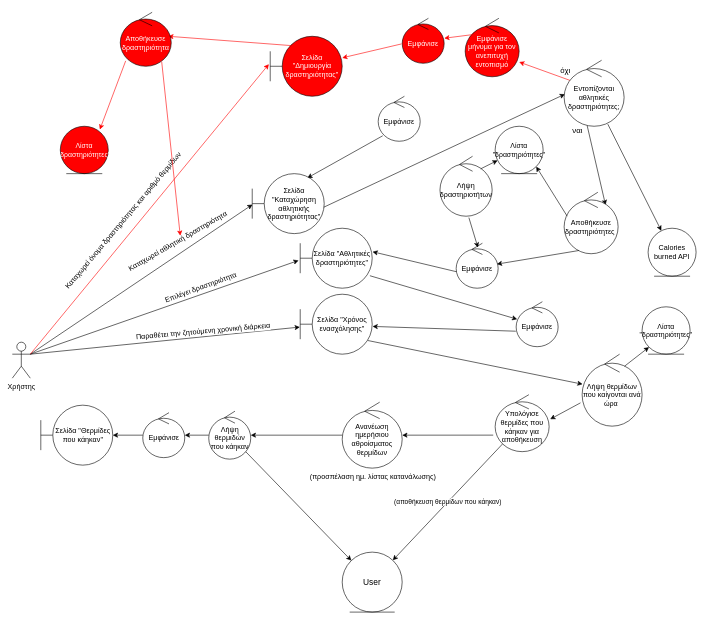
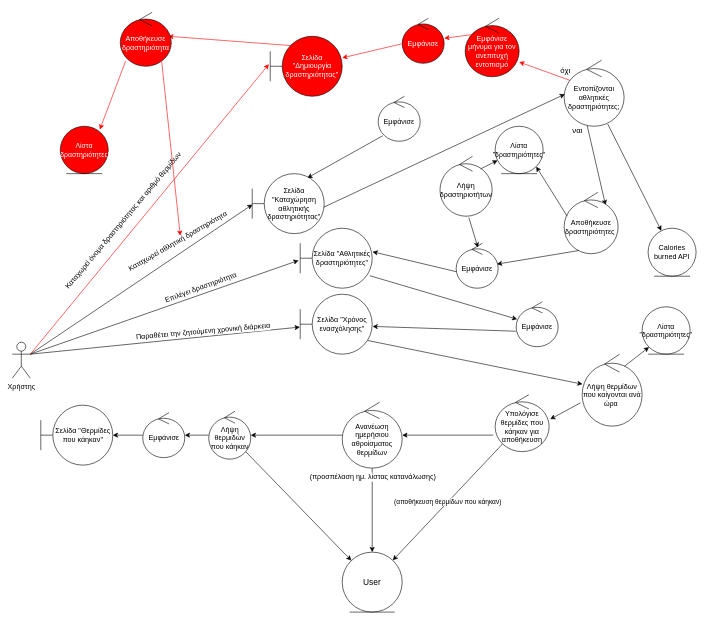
  <mxCell id="0" />
  <mxCell id="1" parent="0" />
  <mxCell id="2" value="" style="edgeStyle=none;rounded=0;orthogonalLoop=1;jettySize=auto;html=1;entryX=0.003;entryY=0.515;entryDx=0;entryDy=0;entryPerimeter=0;exitX=1;exitY=0.333;exitDx=0;exitDy=0;exitPerimeter=0;" parent="1" source="3" target="6" edge="1"><mxGeometry relative="1" as="geometry"><mxPoint x="1002" y="371.23" as="sourcePoint" /><mxPoint x="452" y="290" as="targetPoint" /></mxGeometry></mxCell>
  <mxCell id="3" value="Χρήστης" style="shape=umlActor;verticalLabelPosition=bottom;verticalAlign=top;html=1;outlineConnect=0;" parent="1" vertex="1"><mxGeometry x="20" y="570" width="30" height="60" as="geometry" /></mxCell>
  <mxCell id="4" value="Εμφάνισε" style="ellipse;shape=umlControl;whiteSpace=wrap;html=1;strokeColor=#000000;" parent="1" vertex="1"><mxGeometry x="630" y="160" width="70" height="75" as="geometry" /></mxCell>
  <mxCell id="5" value="" style="edgeStyle=none;rounded=0;orthogonalLoop=1;jettySize=auto;html=1;exitX=0.108;exitY=0.878;exitDx=0;exitDy=0;exitPerimeter=0;entryX=0.765;entryY=0.072;entryDx=0;entryDy=0;entryPerimeter=0;" parent="1" source="4" target="6" edge="1"><mxGeometry relative="1" as="geometry"><mxPoint x="384" y="230" as="sourcePoint" /><mxPoint x="550" y="190" as="targetPoint" /></mxGeometry></mxCell>
  <mxCell id="6" value="&lt;font&gt;Σελίδα &quot;Καταχώρηση αθλητικής δραστηριότητας&quot;&lt;/font&gt;" style="shape=umlBoundary;whiteSpace=wrap;html=1;strokeColor=#000000;fontColor=#000000;" parent="1" vertex="1"><mxGeometry x="420" y="289" width="120" height="100" as="geometry" /></mxCell>
  <mxCell id="7" value="Καταχωρεί αθλητική δραστηριότητα" style="edgeLabel;html=1;align=center;verticalAlign=middle;resizable=0;points=[];fontSize=12;rotation=-30;" parent="1" vertex="1" connectable="0"><mxGeometry x="300.001" y="392.499" as="geometry"><mxPoint x="-9" y="6" as="offset" /></mxGeometry></mxCell>
  <mxCell id="8" value="" style="edgeStyle=none;rounded=0;orthogonalLoop=1;jettySize=auto;html=1;exitX=0.995;exitY=0.559;exitDx=0;exitDy=0;exitPerimeter=0;entryX=0.012;entryY=0.514;entryDx=0;entryDy=0;entryPerimeter=0;" parent="1" source="6" target="50" edge="1"><mxGeometry relative="1" as="geometry"><mxPoint x="578" y="35" as="sourcePoint" /><mxPoint x="780" y="306" as="targetPoint" /></mxGeometry></mxCell>
  <mxCell id="9" value="" style="edgeStyle=none;rounded=0;orthogonalLoop=1;jettySize=auto;html=1;exitX=0.728;exitY=0.968;exitDx=0;exitDy=0;exitPerimeter=0;" parent="1" source="50" target="10" edge="1"><mxGeometry relative="1" as="geometry"><mxPoint x="690" y="113" as="sourcePoint" /><mxPoint x="1060" y="320" as="targetPoint" /></mxGeometry></mxCell>
  <mxCell id="10" value="Calories burned API" style="ellipse;shape=umlEntity;whiteSpace=wrap;html=1;" parent="1" vertex="1"><mxGeometry x="1080" y="380" width="80" height="80" as="geometry" /></mxCell>
  <mxCell id="11" value="" style="edgeStyle=none;rounded=0;orthogonalLoop=1;jettySize=auto;html=1;exitX=0.384;exitY=0.99;exitDx=0;exitDy=0;exitPerimeter=0;entryX=0.767;entryY=0.208;entryDx=0;entryDy=0;entryPerimeter=0;" parent="1" source="50" target="48" edge="1"><mxGeometry relative="1" as="geometry"><mxPoint x="894" y="295" as="sourcePoint" /><mxPoint x="820" y="340" as="targetPoint" /></mxGeometry></mxCell>
  <mxCell id="12" value="ναι&lt;br style=&quot;font-size: 13px;&quot;&gt;" style="edgeLabel;html=1;align=center;verticalAlign=middle;resizable=0;points=[];fontSize=13;" parent="1" vertex="1" connectable="0"><mxGeometry x="970.001" y="209.999" as="geometry"><mxPoint x="-9" y="6" as="offset" /></mxGeometry></mxCell>
  <mxCell id="13" value="Εμφάνισε" style="ellipse;shape=umlControl;whiteSpace=wrap;html=1;strokeColor=#000000;" parent="1" vertex="1"><mxGeometry x="760" y="405" width="70" height="75" as="geometry" /></mxCell>
  <mxCell id="14" value="&lt;font&gt;Σελίδα &quot;Αθλητικές δραστηριότητες&quot;&lt;/font&gt;" style="shape=umlBoundary;whiteSpace=wrap;html=1;strokeColor=#000000;fontColor=#000000;" parent="1" vertex="1"><mxGeometry x="500" y="380" width="120" height="100" as="geometry" /></mxCell>
  <mxCell id="15" value="" style="edgeStyle=none;rounded=0;orthogonalLoop=1;jettySize=auto;html=1;exitX=0.008;exitY=0.634;exitDx=0;exitDy=0;exitPerimeter=0;entryX=1.005;entryY=0.392;entryDx=0;entryDy=0;entryPerimeter=0;" parent="1" source="13" target="14" edge="1"><mxGeometry relative="1" as="geometry"><mxPoint x="660" y="450" as="sourcePoint" /><mxPoint x="624" y="432" as="targetPoint" /></mxGeometry></mxCell>
  <mxCell id="16" value="" style="edgeStyle=none;rounded=0;orthogonalLoop=1;jettySize=auto;html=1;exitX=0.554;exitY=1.023;exitDx=0;exitDy=0;exitPerimeter=0;entryX=0.518;entryY=0.096;entryDx=0;entryDy=0;entryPerimeter=0;" parent="1" source="58" target="13" edge="1"><mxGeometry relative="1" as="geometry"><mxPoint x="703" y="418" as="sourcePoint" /><mxPoint x="820" y="370" as="targetPoint" /></mxGeometry></mxCell>
  <mxCell id="17" value="" style="edgeStyle=none;rounded=0;orthogonalLoop=1;jettySize=auto;html=1;entryX=-0.023;entryY=0.537;entryDx=0;entryDy=0;entryPerimeter=0;exitX=1;exitY=0.333;exitDx=0;exitDy=0;exitPerimeter=0;" parent="1" source="3" target="14" edge="1"><mxGeometry relative="1" as="geometry"><mxPoint x="290" y="310" as="sourcePoint" /><mxPoint x="510" y="312" as="targetPoint" /></mxGeometry></mxCell>
  <mxCell id="18" value="Επιλέγει δραστηριότητα" style="edgeLabel;html=1;align=center;verticalAlign=middle;resizable=0;points=[];fontSize=12;rotation=-20;" parent="1" vertex="1" connectable="0"><mxGeometry x="340.001" y="469.999" as="geometry"><mxPoint x="-9" y="6" as="offset" /></mxGeometry></mxCell>
  <mxCell id="19" value="" style="edgeStyle=none;rounded=0;orthogonalLoop=1;jettySize=auto;html=1;exitX=0.968;exitY=0.792;exitDx=0;exitDy=0;exitPerimeter=0;entryX=0.024;entryY=0.39;entryDx=0;entryDy=0;entryPerimeter=0;" parent="1" source="14" target="20" edge="1"><mxGeometry relative="1" as="geometry"><mxPoint x="531" y="540" as="sourcePoint" /><mxPoint x="690" y="520" as="targetPoint" /></mxGeometry></mxCell>
  <mxCell id="20" value="Εμφάνισε" style="ellipse;shape=umlControl;whiteSpace=wrap;html=1;strokeColor=#000000;" parent="1" vertex="1"><mxGeometry x="860" y="502.5" width="70" height="75" as="geometry" /></mxCell>
  <mxCell id="21" value="" style="edgeStyle=none;rounded=0;orthogonalLoop=1;jettySize=auto;html=1;exitX=-0.008;exitY=0.656;exitDx=0;exitDy=0;exitPerimeter=0;entryX=1.005;entryY=0.537;entryDx=0;entryDy=0;entryPerimeter=0;" parent="1" source="20" target="22" edge="1"><mxGeometry relative="1" as="geometry"><mxPoint x="626" y="469" as="sourcePoint" /><mxPoint x="630" y="540" as="targetPoint" /></mxGeometry></mxCell>
  <mxCell id="22" value="&lt;font&gt;Σελίδα &quot;Χρόνος ενασχόλησης&quot;&lt;/font&gt;" style="shape=umlBoundary;whiteSpace=wrap;html=1;strokeColor=#000000;fontColor=#000000;" parent="1" vertex="1"><mxGeometry x="500" y="490" width="120" height="100" as="geometry" /></mxCell>
  <mxCell id="23" value="" style="edgeStyle=none;rounded=0;orthogonalLoop=1;jettySize=auto;html=1;entryX=-0.005;entryY=0.548;entryDx=0;entryDy=0;entryPerimeter=0;exitX=1;exitY=0.333;exitDx=0;exitDy=0;exitPerimeter=0;" parent="1" source="3" target="22" edge="1"><mxGeometry relative="1" as="geometry"><mxPoint x="280" y="290" as="sourcePoint" /><mxPoint x="507" y="444" as="targetPoint" /></mxGeometry></mxCell>
  <mxCell id="24" value="Παραθέτει την ζητούμενη χρονική διάρκεια" style="edgeLabel;html=1;align=center;verticalAlign=middle;resizable=0;points=[];fontSize=12;rotation=-5;" parent="1" vertex="1" connectable="0"><mxGeometry x="340.001" y="559.999" as="geometry"><mxPoint x="-1.715" y="-8.42" as="offset" /></mxGeometry></mxCell>
  <mxCell id="25" value="(αποθήκευση θερμίδων που κάηκαν)" style="rounded=0;orthogonalLoop=1;jettySize=auto;html=1;" edge="1" parent="1" source="26" target="33"><mxGeometry relative="1" as="geometry" /></mxCell>
  <mxCell id="26" value="Υπολόγισε θερμίδες που κάηκαν για αποθήκευση" style="ellipse;shape=umlControl;whiteSpace=wrap;html=1;strokeColor=#000000;" parent="1" vertex="1"><mxGeometry x="825" y="657.5" width="90" height="95" as="geometry" /></mxCell>
  <mxCell id="27" value="" style="edgeStyle=none;rounded=0;orthogonalLoop=1;jettySize=auto;html=1;exitX=-0.027;exitY=0.676;exitDx=0;exitDy=0;exitPerimeter=0;entryX=1.02;entryY=0.43;entryDx=0;entryDy=0;entryPerimeter=0;" parent="1" source="60" target="26" edge="1"><mxGeometry relative="1" as="geometry"><mxPoint x="757" y="423" as="sourcePoint" /><mxPoint x="930" y="710" as="targetPoint" /></mxGeometry></mxCell>
  <mxCell id="28" value="" style="edgeStyle=none;rounded=0;orthogonalLoop=1;jettySize=auto;html=1;" edge="1" parent="1" source="29" target="30"><mxGeometry relative="1" as="geometry" /></mxCell>
  <mxCell id="29" value="Εμφάνισε" style="ellipse;shape=umlControl;whiteSpace=wrap;html=1;strokeColor=#000000;" parent="1" vertex="1"><mxGeometry x="237.5" y="687.5" width="70" height="75" as="geometry" /></mxCell>
  <mxCell id="30" value="&lt;font&gt;Σελίδα &quot;Θερμίδες που κάηκαν&quot;&lt;/font&gt;" style="shape=umlBoundary;whiteSpace=wrap;html=1;strokeColor=#000000;fontColor=#000000;" parent="1" vertex="1"><mxGeometry x="67.5" y="675" width="120" height="100" as="geometry" /></mxCell>
  <mxCell id="31" value="Ανανέωση ημερήσιου αθροίσματος θερμίδων" style="ellipse;shape=umlControl;whiteSpace=wrap;html=1;strokeColor=#000000;" parent="1" vertex="1"><mxGeometry x="570" y="670" width="100" height="110" as="geometry" /></mxCell>
  <mxCell id="32" value="" style="edgeStyle=none;rounded=0;orthogonalLoop=1;jettySize=auto;html=1;" edge="1" parent="1" source="64" target="33"><mxGeometry relative="1" as="geometry" /></mxCell>
  <mxCell id="33" value="&lt;font style=&quot;font-size: 14px;&quot;&gt;User&lt;/font&gt;" style="ellipse;shape=umlEntity;whiteSpace=wrap;html=1;fontSize=16;strokeColor=#000000;fontColor=#000000;" parent="1" vertex="1"><mxGeometry x="570" y="920" width="100" height="100" as="geometry" /></mxCell>
+ <mxCell id="34" value="" style="edgeStyle=none;rounded=0;orthogonalLoop=1;jettySize=auto;html=1;entryX=0.5;entryY=0;entryDx=0;entryDy=0;" parent="1" source="31" target="33" edge="1"><mxGeometry relative="1" as="geometry"><mxPoint x="804" y="979" as="sourcePoint" /><mxPoint x="986" y="763" as="targetPoint" /></mxGeometry></mxCell>
  <mxCell id="35" value="όχι" style="edgeLabel;html=1;align=center;verticalAlign=middle;resizable=0;points=[];fontSize=13;" parent="1" vertex="1" connectable="0"><mxGeometry x="950.001" y="109.999" as="geometry"><mxPoint x="-9" y="6" as="offset" /></mxGeometry></mxCell>
  <mxCell id="36" value="" style="edgeStyle=none;rounded=0;orthogonalLoop=1;jettySize=auto;html=1;exitX=0.123;exitY=0.313;exitDx=0;exitDy=0;exitPerimeter=0;entryX=1.001;entryY=0.748;entryDx=0;entryDy=0;entryPerimeter=0;strokeColor=#FF0000;" parent="1" source="50" target="37" edge="1"><mxGeometry relative="1" as="geometry"><mxPoint x="873" y="361" as="sourcePoint" /><mxPoint x="520" y="-20" as="targetPoint" /></mxGeometry></mxCell>
  <mxCell id="37" value="Εμφάνισε μήνυμα για τον ανεπιτυχή εντοπισμό&lt;br&gt;" style="ellipse;shape=umlControl;whiteSpace=wrap;html=1;strokeColor=#000000;fontColor=#FFFFFF;fillColor=#FF0000;" parent="1" vertex="1"><mxGeometry x="775" y="30" width="90" height="97.5" as="geometry" /></mxCell>
  <mxCell id="38" value="" style="edgeStyle=none;rounded=0;orthogonalLoop=1;jettySize=auto;html=1;exitX=0.132;exitY=0.28;exitDx=0;exitDy=0;exitPerimeter=0;entryX=1.002;entryY=0.443;entryDx=0;entryDy=0;entryPerimeter=0;strokeColor=#FF0000;" parent="1" source="37" target="39" edge="1"><mxGeometry relative="1" as="geometry"><mxPoint x="588" y="205" as="sourcePoint" /><mxPoint x="680" y="40" as="targetPoint" /><Array as="points" /></mxGeometry></mxCell>
  <mxCell id="39" value="Εμφάνισε" style="ellipse;shape=umlControl;whiteSpace=wrap;html=1;strokeColor=#000000;fillColor=#FF0000;fontColor=#FFFFFF;" parent="1" vertex="1"><mxGeometry x="670" y="30" width="70" height="75" as="geometry" /></mxCell>
  <mxCell id="40" value="" style="edgeStyle=none;rounded=0;orthogonalLoop=1;jettySize=auto;html=1;exitX=-0.017;exitY=0.57;exitDx=0;exitDy=0;exitPerimeter=0;strokeColor=#FF0000;" parent="1" source="39" target="41" edge="1"><mxGeometry relative="1" as="geometry"><mxPoint x="490" y="113" as="sourcePoint" /><mxPoint x="510" y="30" as="targetPoint" /></mxGeometry></mxCell>
  <mxCell id="41" value="&lt;font&gt;Σελίδα &quot;Δημιουργία δραστηριότητας&quot;&lt;/font&gt;" style="shape=umlBoundary;whiteSpace=wrap;html=1;strokeColor=#000000;fontColor=#FFFFFF;fillColor=#FF0000;" parent="1" vertex="1"><mxGeometry x="450" y="60" width="120" height="100" as="geometry" /></mxCell>
  <mxCell id="42" value="" style="edgeStyle=none;rounded=0;orthogonalLoop=1;jettySize=auto;html=1;entryX=-0.019;entryY=0.465;entryDx=0;entryDy=0;entryPerimeter=0;exitX=1;exitY=0.333;exitDx=0;exitDy=0;exitPerimeter=0;strokeColor=#FF0000;" parent="1" source="3" target="41" edge="1"><mxGeometry relative="1" as="geometry"><mxPoint x="0" y="313" as="sourcePoint" /><mxPoint x="450" y="235" as="targetPoint" /></mxGeometry></mxCell>
  <mxCell id="43" value="Καταχωρεί όνομα δραστηριότητας και αριθμό θερμίδων" style="edgeLabel;html=1;align=center;verticalAlign=middle;resizable=0;points=[];fontSize=12;rotation=-50;" parent="1" vertex="1" connectable="0"><mxGeometry x="210.001" y="354.999" as="geometry"><mxPoint x="-13.746" y="3.455" as="offset" /></mxGeometry></mxCell>
  <mxCell id="44" value="" style="edgeStyle=none;rounded=0;orthogonalLoop=1;jettySize=auto;html=1;strokeColor=#FF0000;entryX=0.941;entryY=0.444;entryDx=0;entryDy=0;entryPerimeter=0;exitX=0.288;exitY=0.155;exitDx=0;exitDy=0;exitPerimeter=0;" parent="1" source="41" target="45" edge="1"><mxGeometry relative="1" as="geometry"><mxPoint x="490" y="70" as="sourcePoint" /><mxPoint x="960" y="-90" as="targetPoint" /></mxGeometry></mxCell>
  <mxCell id="45" value="Αποθήκευσε δραστηριότητα" style="ellipse;shape=umlControl;whiteSpace=wrap;html=1;strokeColor=#000000;fillColor=#FF0000;fontColor=#FFFFFF;" parent="1" vertex="1"><mxGeometry x="200" y="20" width="85" height="90" as="geometry" /></mxCell>
  <mxCell id="46" value="" style="edgeStyle=none;rounded=0;orthogonalLoop=1;jettySize=auto;html=1;exitX=0.106;exitY=0.9;exitDx=0;exitDy=0;exitPerimeter=0;strokeColor=#FF0000;entryX=0.824;entryY=0.069;entryDx=0;entryDy=0;entryPerimeter=0;" parent="1" source="45" target="56" edge="1"><mxGeometry relative="1" as="geometry"><mxPoint x="930" y="137.5" as="sourcePoint" /><mxPoint x="1130" y="130" as="targetPoint" /></mxGeometry></mxCell>
  <mxCell id="47" value="" style="edgeStyle=none;rounded=0;orthogonalLoop=1;jettySize=auto;html=1;exitX=0.939;exitY=0.772;exitDx=0;exitDy=0;exitPerimeter=0;" parent="1" source="22" target="60" edge="1"><mxGeometry relative="1" as="geometry"><mxPoint x="608" y="580" as="sourcePoint" /><mxPoint x="820" y="570" as="targetPoint" /></mxGeometry></mxCell>
  <mxCell id="48" value="Αποθήκευσε δραστηριότητες&amp;nbsp;" style="ellipse;shape=umlControl;whiteSpace=wrap;html=1;strokeColor=#000000;fontSize=12;" parent="1" vertex="1"><mxGeometry x="940" y="320" width="90" height="102.5" as="geometry" /></mxCell>
  <mxCell id="49" value="Λίστα &quot;δραστηριότητες&quot;" style="ellipse;shape=umlEntity;whiteSpace=wrap;html=1;fontSize=11.5;" parent="1" vertex="1"><mxGeometry x="825" y="210" width="80" height="79" as="geometry" /></mxCell>
  <mxCell id="50" value="Εντοπίζονται αθλητικές δραστηριότητες;" style="ellipse;shape=umlControl;whiteSpace=wrap;html=1;strokeColor=#000000;" parent="1" vertex="1"><mxGeometry x="940" y="100" width="100" height="110" as="geometry" /></mxCell>
  <mxCell id="51" value="" style="edgeStyle=none;rounded=0;orthogonalLoop=1;jettySize=auto;html=1;exitX=0.057;exitY=0.39;exitDx=0;exitDy=0;exitPerimeter=0;entryX=1;entryY=1;entryDx=0;entryDy=0;" parent="1" source="48" target="49" edge="1"><mxGeometry relative="1" as="geometry"><mxPoint x="969" y="211" as="sourcePoint" /><mxPoint x="810" y="310" as="targetPoint" /></mxGeometry></mxCell>
  <mxCell id="52" value="" style="edgeStyle=none;rounded=0;orthogonalLoop=1;jettySize=auto;html=1;exitX=0.273;exitY=0.948;exitDx=0;exitDy=0;exitPerimeter=0;entryX=0.97;entryY=0.465;entryDx=0;entryDy=0;entryPerimeter=0;" parent="1" source="48" target="13" edge="1"><mxGeometry relative="1" as="geometry"><mxPoint x="969" y="211" as="sourcePoint" /><mxPoint x="929" y="266" as="targetPoint" /></mxGeometry></mxCell>
  <mxCell id="53" value="Λίστα &quot;δραστηριότητες&quot;" style="ellipse;shape=umlEntity;whiteSpace=wrap;html=1;fontSize=11.5;" parent="1" vertex="1"><mxGeometry x="1070" y="511" width="80" height="79" as="geometry" /></mxCell>
  <mxCell id="54" value="" style="edgeStyle=none;rounded=0;orthogonalLoop=1;jettySize=auto;html=1;exitX=-0.036;exitY=0.71;exitDx=0;exitDy=0;exitPerimeter=0;" parent="1" source="26" target="31" edge="1"><mxGeometry relative="1" as="geometry"><mxPoint x="898" y="679" as="sourcePoint" /><mxPoint x="1042" y="571" as="targetPoint" /></mxGeometry></mxCell>
  <mxCell id="55" value="" style="edgeStyle=none;rounded=0;orthogonalLoop=1;jettySize=auto;html=1;" parent="1" source="31" target="64" edge="1"><mxGeometry relative="1" as="geometry"><mxPoint x="827" y="730" as="sourcePoint" /><mxPoint x="500" y="630" as="targetPoint" /></mxGeometry></mxCell>
  <mxCell id="56" value="Λίστα &quot;δραστηριότητες&quot;" style="ellipse;shape=umlEntity;whiteSpace=wrap;html=1;fontSize=11.5;fillColor=#FF0000;fontColor=#FFFFFF;" parent="1" vertex="1"><mxGeometry x="100" y="210" width="80" height="79" as="geometry" /></mxCell>
  <mxCell id="57" value="" style="edgeStyle=none;rounded=0;orthogonalLoop=1;jettySize=auto;html=1;strokeColor=#FF0000;exitX=0.812;exitY=0.913;exitDx=0;exitDy=0;exitPerimeter=0;" parent="1" source="45" target="7" edge="1"><mxGeometry relative="1" as="geometry"><mxPoint x="500" y="80" as="sourcePoint" /><mxPoint x="290" y="70" as="targetPoint" /></mxGeometry></mxCell>
  <mxCell id="58" value="Λήψη δραστηριοτήτων" style="ellipse;shape=umlControl;whiteSpace=wrap;html=1;strokeColor=#000000;" parent="1" vertex="1"><mxGeometry x="733" y="260" width="87" height="100" as="geometry" /></mxCell>
  <mxCell id="59" value="" style="edgeStyle=none;rounded=0;orthogonalLoop=1;jettySize=auto;html=1;exitX=0.778;exitY=0.211;exitDx=0;exitDy=0;exitPerimeter=0;" parent="1" source="58" target="49" edge="1"><mxGeometry relative="1" as="geometry"><mxPoint x="791" y="372" as="sourcePoint" /><mxPoint x="806" y="422" as="targetPoint" /></mxGeometry></mxCell>
  <mxCell id="60" value="Λήψη θερμίδων που καίγονται ανά ώρα&amp;nbsp;" style="ellipse;shape=umlControl;whiteSpace=wrap;html=1;strokeColor=#000000;" parent="1" vertex="1"><mxGeometry x="970" y="590" width="100" height="120" as="geometry" /></mxCell>
  <mxCell id="61" value="" style="edgeStyle=none;rounded=0;orthogonalLoop=1;jettySize=auto;html=1;entryX=0;entryY=1;entryDx=0;entryDy=0;exitX=0.707;exitY=0.167;exitDx=0;exitDy=0;exitPerimeter=0;" parent="1" source="60" target="53" edge="1"><mxGeometry relative="1" as="geometry"><mxPoint x="977" y="681" as="sourcePoint" /><mxPoint x="922" y="703" as="targetPoint" /></mxGeometry></mxCell>
  <mxCell id="62" value="(προσπέλαση ημ. λίστας κατανάλωσης)" style="edgeLabel;html=1;align=center;verticalAlign=middle;resizable=0;points=[];fontSize=12;rotation=0;" parent="1" vertex="1" connectable="0"><mxGeometry x="630.001" y="809.999" as="geometry"><mxPoint x="-10" y="-15" as="offset" /></mxGeometry></mxCell>
  <mxCell id="63" value="" style="edgeStyle=none;rounded=0;orthogonalLoop=1;jettySize=auto;html=1;" edge="1" parent="1" source="64" target="29"><mxGeometry relative="1" as="geometry" /></mxCell>
  <mxCell id="64" value="Λήψη θερμιδών που κάηκαν" style="ellipse;shape=umlControl;whiteSpace=wrap;html=1;" vertex="1" parent="1"><mxGeometry x="347.5" y="685" width="70" height="80" as="geometry" /></mxCell>
